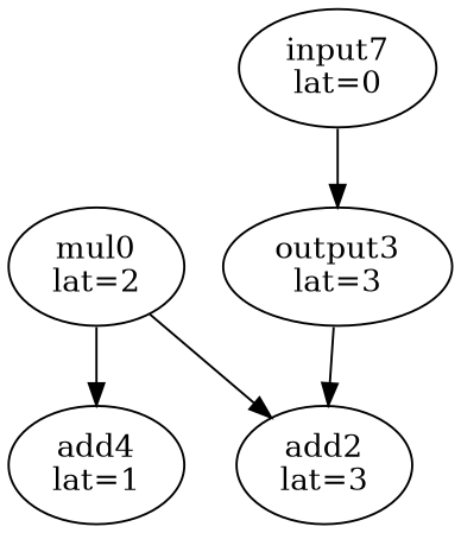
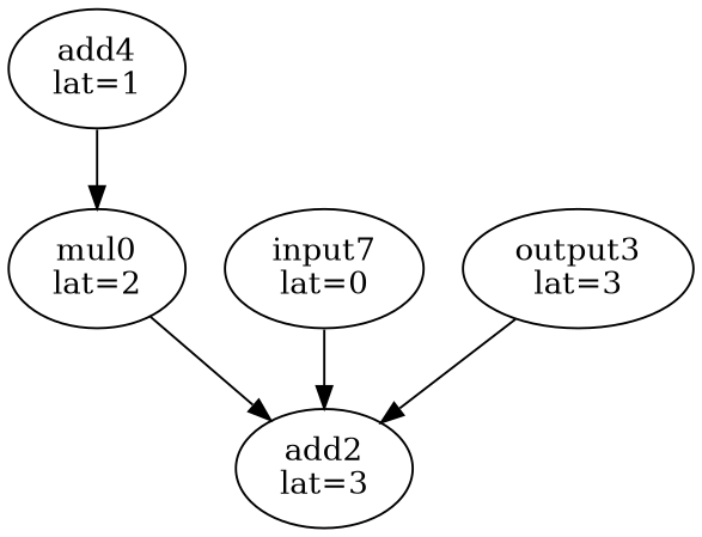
  digraph {
    add4 [label="\N\nlat=1"]
    mul0 [label="\N\nlat=2"]
    input7 [label="\N\nlat=0"]
    add2 [label="\N\nlat=3"]
    output3 [label="\N\nlat=3"]
-   mul0 -> add4
+   add4 -> mul0
    mul0 -> add2
-   input7 -> output3
+   input7 -> add2
    output3 -> add2
  }
